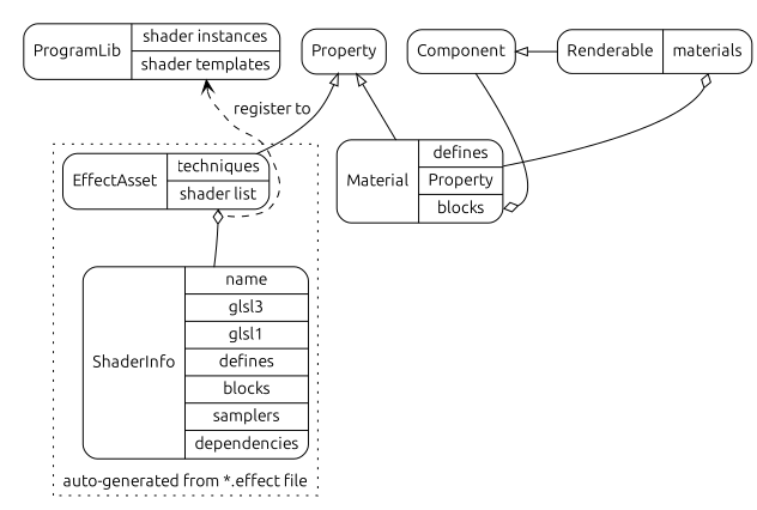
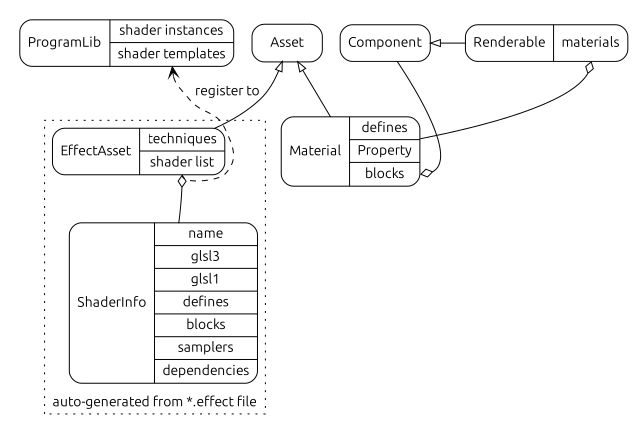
  digraph {
    compound=true
    fontname=Ubuntu
    splines=true
    node [fontname=Ubuntu shape=Mrecord]
    edge [arrowtail=empty dir=back fontname=Ubuntu]
-   n1 [label=Property]
+   n1 [label=Asset]
    n2 [label=Component]
    n3 [label="ProgramLib | { shader instances | <temp> shader templates }"]
    n4 [label="ShaderInfo | { name | glsl3 | glsl1 | defines | blocks | samplers | dependencies }"]
    n5 [label="EffectAsset | { techniques | <shd> shader list }"]
    n6 [label="Material | { defines | Property | <efx> blocks}"]
    n7 [label="<hd> Renderable | <mats> materials"]
    subgraph cluster_1 {
      style=invis
      n1
      n2
      n3
    }
    subgraph cluster_2 {
      label="auto-generated from *.effect file"
      labelloc=b
      style=dotted
      n4
      n5
    }
    n1 -> n5
    n1 -> n6
    n2 -> n7 [headport=hd]
    n3 -> n5 [arrowtail=vee headport=shd label="  register to" style=dashed tailport=temp]
    n5 -> n4 [arrowtail=ediamond tailport=shd]
    n6 -> n2 [arrowtail=ediamond tailport=efx]
    n7 -> n6 [arrowtail=ediamond tailport=mats]
  }
